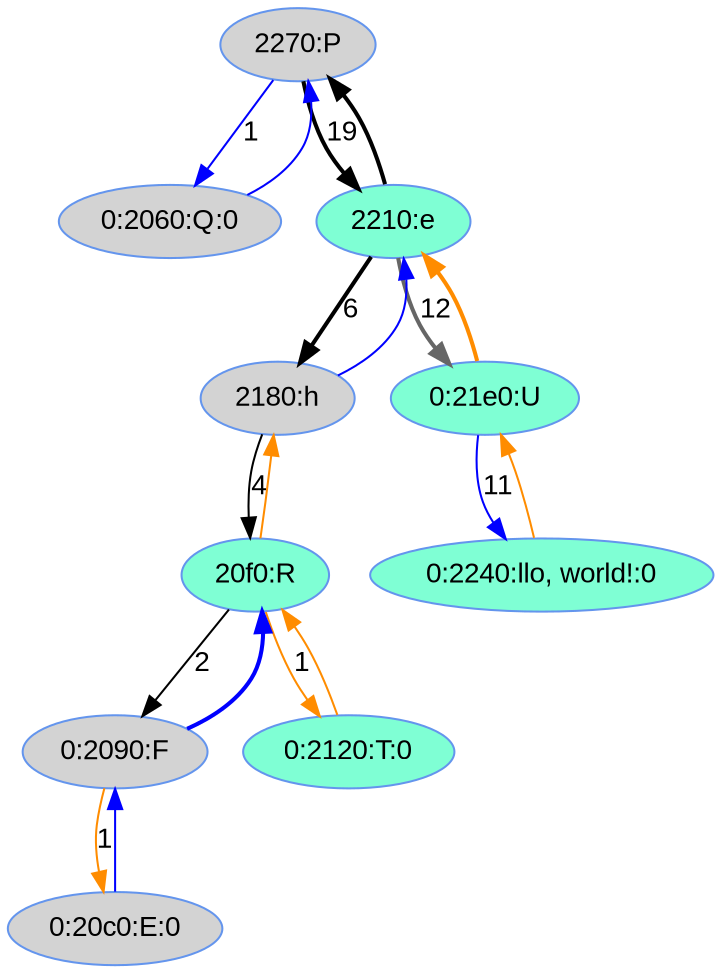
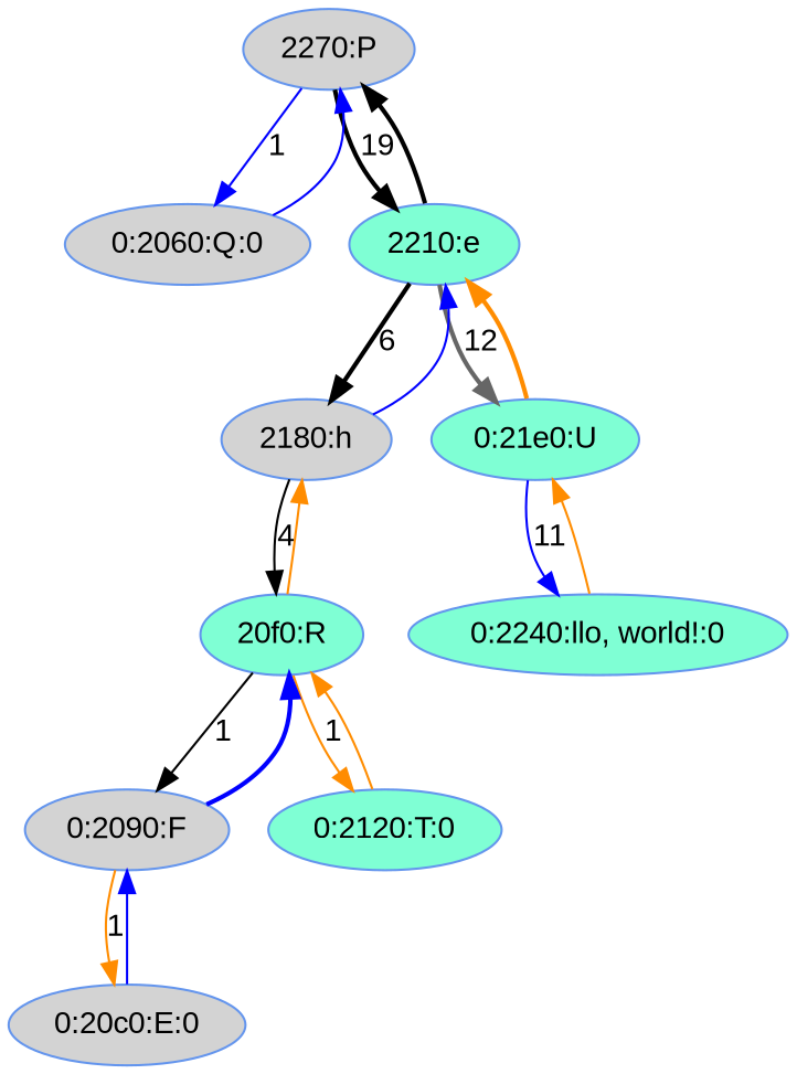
  digraph {
    fontname="Liberation Sans"
    ordering=out
    node [color=cornflowerblue fillcolor=lightgrey fontname="Liberation Sans" style=filled]
    edge [color=blue fontname="Liberation Sans" style=solid]
    n1 [label="2270:P"]
    n2 [label="0:2060:Q:0"]
    n3 [fillcolor=aquamarine label="2210:e"]
    n4 [label="2180:h"]
    n5 [fillcolor=aquamarine label="0:21e0:U"]
    n6 [fillcolor=aquamarine label="20f0:R"]
    n7 [fillcolor=aquamarine label="0:2240:llo, world!:0"]
    n8 [label="0:2090:F"]
    n9 [fillcolor=aquamarine label="0:2120:T:0"]
    n10 [label="0:20c0:E:0"]
    n1 -> n2 [label=1]
    n1 -> n3 [color=black label=19 style=bold]
    n2 -> n1
    n3 -> n1 [color=black style=bold]
    n3 -> n4 [color=black label=6 style=bold]
    n3 -> n5 [color=gray40 label=12 style=bold]
    n4 -> n3
    n4 -> n6 [color=black label=4]
    n5 -> n3 [color=darkorange style=bold]
    n5 -> n7 [label=11]
    n6 -> n4 [color=darkorange]
-   n6 -> n8 [color=black label=2]
+   n6 -> n8 [color=black label=1]
    n6 -> n9 [color=darkorange label=1]
    n7 -> n5 [color=darkorange]
    n8 -> n6 [style=bold]
    n8 -> n10 [color=darkorange label=1]
    n9 -> n6 [color=darkorange]
    n10 -> n8
  }
